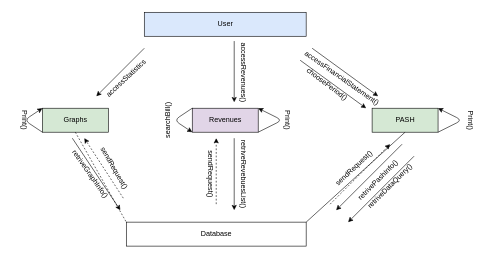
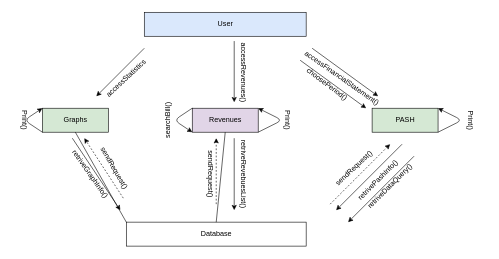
  <mxCell id="0" />
  <mxCell id="1" parent="0" />
  <mxCell id="2" value="User" style="html=1;fillColor=#dae8fc;" parent="1" vertex="1"><mxGeometry x="240" y="20" width="270" height="40" as="geometry" /></mxCell>
  <mxCell id="3" value="PASH" style="html=1;fillColor=#d5e8d4;" parent="1" vertex="1"><mxGeometry x="620" y="180" width="110" height="40" as="geometry" /></mxCell>
  <mxCell id="4" value="Graphs" style="html=1;fillColor=#d5e8d4;" parent="1" vertex="1"><mxGeometry x="70" y="180" width="110" height="40" as="geometry" /></mxCell>
  <mxCell id="5" value="Revenues" style="html=1;fillColor=#e1d5e7;" parent="1" vertex="1"><mxGeometry x="320" y="180" width="110" height="40" as="geometry" /></mxCell>
  <mxCell id="6" value="Database" style="html=1;" parent="1" vertex="1"><mxGeometry x="210" y="370" width="300" height="40" as="geometry" /></mxCell>
- <mxCell id="7" value="" style="endArrow=none;html=1;exitX=0.5;exitY=1;exitDx=0;exitDy=0;entryX=0;entryY=0;entryDx=0;entryDy=0;dashed=1;" parent="1" source="4" target="6" edge="1"><mxGeometry width="50" height="50" relative="1" as="geometry"><mxPoint x="390" y="210" as="sourcePoint" /><mxPoint x="540" y="330" as="targetPoint" /></mxGeometry></mxCell>
- <mxCell id="9" value="" style="endArrow=none;html=1;exitX=0.5;exitY=1;exitDx=0;exitDy=0;entryX=1;entryY=0;entryDx=0;entryDy=0;" parent="1" source="3" target="6" edge="1"><mxGeometry width="50" height="50" relative="1" as="geometry"><mxPoint x="390" y="210" as="sourcePoint" /><mxPoint x="710" y="290" as="targetPoint" /></mxGeometry></mxCell>
+ <mxCell id="7" value="" style="endArrow=none;html=1;exitX=0.5;exitY=1;exitDx=0;exitDy=0;entryX=0;entryY=0;entryDx=0;entryDy=0;" parent="1" source="4" target="6" edge="1"><mxGeometry width="50" height="50" relative="1" as="geometry"><mxPoint x="390" y="210" as="sourcePoint" /><mxPoint x="540" y="330" as="targetPoint" /></mxGeometry></mxCell>
+ <mxCell id="8" value="" style="endArrow=none;html=1;exitX=0.5;exitY=1;exitDx=0;exitDy=0;entryX=0.5;entryY=0;entryDx=0;entryDy=0;" parent="1" source="5" target="6" edge="1"><mxGeometry width="50" height="50" relative="1" as="geometry"><mxPoint x="390" y="210" as="sourcePoint" /><mxPoint x="620" y="320" as="targetPoint" /></mxGeometry></mxCell>
  <mxCell id="10" value="" style="endArrow=classic;html=1;" parent="1" edge="1"><mxGeometry width="50" height="50" relative="1" as="geometry"><mxPoint x="240" y="80" as="sourcePoint" /><mxPoint x="160" y="160" as="targetPoint" /></mxGeometry></mxCell>
  <mxCell id="11" value="" style="endArrow=classic;html=1;" parent="1" edge="1"><mxGeometry width="50" height="50" relative="1" as="geometry"><mxPoint x="390" y="68" as="sourcePoint" /><mxPoint x="390" y="170" as="targetPoint" /></mxGeometry></mxCell>
  <mxCell id="12" value="" style="endArrow=classic;html=1;" parent="1" edge="1"><mxGeometry width="50" height="50" relative="1" as="geometry"><mxPoint x="520" y="80" as="sourcePoint" /><mxPoint x="630" y="160" as="targetPoint" /></mxGeometry></mxCell>
  <mxCell id="13" value="" style="endArrow=classic;html=1;" parent="1" edge="1"><mxGeometry width="50" height="50" relative="1" as="geometry"><mxPoint x="120" y="230" as="sourcePoint" /><mxPoint x="200" y="350" as="targetPoint" /></mxGeometry></mxCell>
  <mxCell id="14" value="" style="endArrow=classic;html=1;exitX=0.636;exitY=1.25;exitDx=0;exitDy=0;exitPerimeter=0;" parent="1" source="5" edge="1"><mxGeometry width="50" height="50" relative="1" as="geometry"><mxPoint x="390" y="210" as="sourcePoint" /><mxPoint x="390" y="350" as="targetPoint" /></mxGeometry></mxCell>
  <mxCell id="15" value="" style="endArrow=classic;html=1;" parent="1" edge="1"><mxGeometry width="50" height="50" relative="1" as="geometry"><mxPoint x="670" y="240" as="sourcePoint" /><mxPoint x="560" y="350" as="targetPoint" /></mxGeometry></mxCell>
  <mxCell id="16" value="" style="endArrow=classic;html=1;dashed=1;" parent="1" edge="1"><mxGeometry width="50" height="50" relative="1" as="geometry"><mxPoint x="550" y="340" as="sourcePoint" /><mxPoint x="650" y="240" as="targetPoint" /></mxGeometry></mxCell>
  <mxCell id="17" value="" style="endArrow=classic;html=1;dashed=1;" parent="1" edge="1"><mxGeometry width="50" height="50" relative="1" as="geometry"><mxPoint x="360" y="340" as="sourcePoint" /><mxPoint x="360" y="230" as="targetPoint" /></mxGeometry></mxCell>
  <mxCell id="18" value="" style="endArrow=classic;html=1;dashed=1;" parent="1" edge="1"><mxGeometry width="50" height="50" relative="1" as="geometry"><mxPoint x="205" y="330" as="sourcePoint" /><mxPoint x="140" y="230" as="targetPoint" /></mxGeometry></mxCell>
  <mxCell id="19" value="accessRevenues()" style="text;html=1;align=center;verticalAlign=middle;resizable=0;points=[];autosize=1;rotation=90;" parent="1" vertex="1"><mxGeometry x="350" y="110" width="110" height="20" as="geometry" /></mxCell>
  <mxCell id="20" value="accessStatistics" style="text;html=1;strokeColor=none;fillColor=none;align=center;verticalAlign=middle;whiteSpace=wrap;rounded=0;rotation=-43;" parent="1" vertex="1"><mxGeometry x="190" y="120" width="40" height="20" as="geometry" /></mxCell>
  <mxCell id="21" value="retriveGraphInfo()" style="text;html=1;strokeColor=none;fillColor=none;align=center;verticalAlign=middle;whiteSpace=wrap;rounded=0;rotation=55;" parent="1" vertex="1"><mxGeometry x="130" y="280" width="40" height="20" as="geometry" /></mxCell>
  <mxCell id="22" value="sendRequest()" style="text;html=1;strokeColor=none;fillColor=none;align=center;verticalAlign=middle;whiteSpace=wrap;rounded=0;rotation=60;" parent="1" vertex="1"><mxGeometry x="170" y="270" width="40" height="20" as="geometry" /></mxCell>
  <mxCell id="23" value="retriveRevebuesList()" style="text;html=1;strokeColor=none;fillColor=none;align=center;verticalAlign=middle;whiteSpace=wrap;rounded=0;rotation=90;" parent="1" vertex="1"><mxGeometry x="385" y="280" width="40" height="20" as="geometry" /></mxCell>
  <mxCell id="24" value="sendRequest()" style="text;html=1;strokeColor=none;fillColor=none;align=center;verticalAlign=middle;whiteSpace=wrap;rounded=0;rotation=90;" parent="1" vertex="1"><mxGeometry x="330" y="280" width="40" height="20" as="geometry" /></mxCell>
  <mxCell id="25" value="accessFinancialStatement()" style="text;html=1;strokeColor=none;fillColor=none;align=center;verticalAlign=middle;whiteSpace=wrap;rounded=0;rotation=35;" parent="1" vertex="1"><mxGeometry x="550" y="120" width="40" height="20" as="geometry" /></mxCell>
  <mxCell id="26" value="retrivePashInfo()" style="text;html=1;strokeColor=none;fillColor=none;align=center;verticalAlign=middle;whiteSpace=wrap;rounded=0;rotation=-45;" parent="1" vertex="1"><mxGeometry x="610" y="290" width="40" height="20" as="geometry" /></mxCell>
  <mxCell id="27" value="sendRequest()" style="text;html=1;strokeColor=none;fillColor=none;align=center;verticalAlign=middle;whiteSpace=wrap;rounded=0;rotation=-43;" parent="1" vertex="1"><mxGeometry x="570" y="270" width="40" height="20" as="geometry" /></mxCell>
  <mxCell id="28" value="" style="endArrow=classic;html=1;exitX=1;exitY=1;exitDx=0;exitDy=0;entryX=1;entryY=0;entryDx=0;entryDy=0;" parent="1" source="5" target="5" edge="1"><mxGeometry width="50" height="50" relative="1" as="geometry"><mxPoint x="390" y="210" as="sourcePoint" /><mxPoint x="440" y="160" as="targetPoint" /><Array as="points"><mxPoint x="470" y="200" /></Array></mxGeometry></mxCell>
  <mxCell id="29" value="Print()" style="text;html=1;strokeColor=none;fillColor=none;align=center;verticalAlign=middle;whiteSpace=wrap;rounded=0;rotation=90;" parent="1" vertex="1"><mxGeometry x="460" y="190" width="40" height="20" as="geometry" /></mxCell>
  <mxCell id="30" value="" style="endArrow=classic;html=1;exitX=1;exitY=1;exitDx=0;exitDy=0;entryX=1;entryY=0;entryDx=0;entryDy=0;" parent="1" source="3" target="3" edge="1"><mxGeometry width="50" height="50" relative="1" as="geometry"><mxPoint x="740" y="260" as="sourcePoint" /><mxPoint x="790" y="210" as="targetPoint" /><Array as="points"><mxPoint x="770" y="200" /></Array></mxGeometry></mxCell>
  <mxCell id="31" value="Print()" style="text;html=1;align=center;verticalAlign=middle;resizable=0;points=[];autosize=1;rotation=90;" parent="1" vertex="1"><mxGeometry x="760" y="190" width="50" height="20" as="geometry" /></mxCell>
  <mxCell id="32" value="" style="endArrow=classic;html=1;exitX=0;exitY=0;exitDx=0;exitDy=0;entryX=0;entryY=1;entryDx=0;entryDy=0;" parent="1" source="5" target="5" edge="1"><mxGeometry width="50" height="50" relative="1" as="geometry"><mxPoint x="390" y="250" as="sourcePoint" /><mxPoint x="440" y="200" as="targetPoint" /><Array as="points"><mxPoint x="290" y="200" /></Array></mxGeometry></mxCell>
  <mxCell id="33" value="searchBill()" style="text;html=1;strokeColor=none;fillColor=none;align=center;verticalAlign=middle;whiteSpace=wrap;rounded=0;rotation=-90;" parent="1" vertex="1"><mxGeometry x="260" y="190" width="40" height="20" as="geometry" /></mxCell>
  <mxCell id="34" value="" style="endArrow=classic;html=1;exitX=0;exitY=1;exitDx=0;exitDy=0;entryX=0;entryY=0;entryDx=0;entryDy=0;" parent="1" source="4" target="4" edge="1"><mxGeometry width="50" height="50" relative="1" as="geometry"><mxPoint x="390" y="250" as="sourcePoint" /><mxPoint x="440" y="200" as="targetPoint" /><Array as="points"><mxPoint x="40" y="200" /></Array></mxGeometry></mxCell>
  <mxCell id="35" value="Print()" style="text;html=1;strokeColor=none;fillColor=none;align=center;verticalAlign=middle;whiteSpace=wrap;rounded=0;rotation=90;" parent="1" vertex="1"><mxGeometry x="20" y="190" width="40" height="20" as="geometry" /></mxCell>
  <mxCell id="36" value="" style="endArrow=classic;html=1;" parent="1" edge="1"><mxGeometry width="50" height="50" relative="1" as="geometry"><mxPoint x="500" y="100" as="sourcePoint" /><mxPoint x="610" y="180" as="targetPoint" /></mxGeometry></mxCell>
  <mxCell id="37" value="choosePeriod()" style="text;html=1;strokeColor=none;fillColor=none;align=center;verticalAlign=middle;whiteSpace=wrap;rounded=0;rotation=37;" parent="1" vertex="1"><mxGeometry x="525" y="130" width="40" height="20" as="geometry" /></mxCell>
  <mxCell id="38" value="" style="endArrow=classic;html=1;" parent="1" edge="1"><mxGeometry width="50" height="50" relative="1" as="geometry"><mxPoint x="690" y="260" as="sourcePoint" /><mxPoint x="580" y="370" as="targetPoint" /></mxGeometry></mxCell>
  <mxCell id="39" value="retriveDataQuery()" style="text;html=1;strokeColor=none;fillColor=none;align=center;verticalAlign=middle;whiteSpace=wrap;rounded=0;rotation=-45;" parent="1" vertex="1"><mxGeometry x="630" y="300" width="40" height="20" as="geometry" /></mxCell>
